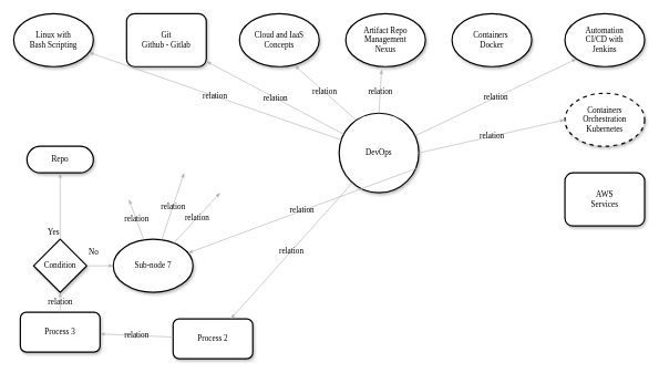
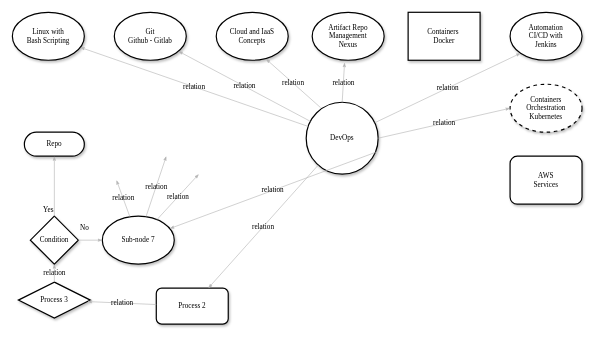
  <mxCell id="0" />
  <mxCell id="1" parent="0" />
  <mxCell id="2" value="Linux with&lt;br&gt;Bash Scripting" style="ellipse;whiteSpace=wrap;html=1;rounded=1;shadow=1;comic=0;labelBackgroundColor=none;strokeWidth=2;fontFamily=Verdana;fontSize=12;align=center;" parent="1" vertex="1"><mxGeometry x="20" y="20" width="120" height="80" as="geometry" /></mxCell>
- <mxCell id="3" value="&lt;span&gt;Git&lt;br&gt;Github - Gitlab&lt;br&gt;&lt;/span&gt;" style="whiteSpace=wrap;html=1;shadow=1;comic=0;labelBackgroundColor=none;strokeWidth=2;fontFamily=Verdana;fontSize=12;align=center;rounded=1;" parent="1" vertex="1"><mxGeometry x="190" y="20" width="120" height="80" as="geometry" /></mxCell>
+ <mxCell id="3" value="&lt;span&gt;Git&lt;br&gt;Github - Gitlab&lt;br&gt;&lt;/span&gt;" style="ellipse;whiteSpace=wrap;html=1;rounded=1;shadow=1;comic=0;labelBackgroundColor=none;strokeWidth=2;fontFamily=Verdana;fontSize=12;align=center;" parent="1" vertex="1"><mxGeometry x="190" y="20" width="120" height="80" as="geometry" /></mxCell>
  <mxCell id="4" value="DevOps" style="ellipse;whiteSpace=wrap;html=1;rounded=1;shadow=1;comic=0;labelBackgroundColor=none;strokeWidth=2;fontFamily=Verdana;fontSize=12;align=center;" parent="1" vertex="1"><mxGeometry x="510" y="170" width="120" height="120" as="geometry" /></mxCell>
- <mxCell id="5" value="&lt;span&gt;Containers&amp;nbsp;&lt;br&gt;Docker&lt;br&gt;&lt;/span&gt;" style="ellipse;whiteSpace=wrap;html=1;rounded=1;shadow=1;comic=0;labelBackgroundColor=none;strokeWidth=2;fontFamily=Verdana;fontSize=12;align=center;" parent="1" vertex="1"><mxGeometry x="680" y="20" width="120" height="80" as="geometry" /></mxCell>
+ <mxCell id="5" value="&lt;span&gt;Containers&amp;nbsp;&lt;br&gt;Docker&lt;br&gt;&lt;/span&gt;" style="whiteSpace=wrap;html=1;shadow=1;comic=0;labelBackgroundColor=none;strokeWidth=2;fontFamily=Verdana;fontSize=12;align=center;rounded=0;" parent="1" vertex="1"><mxGeometry x="680" y="20" width="120" height="80" as="geometry" /></mxCell>
  <mxCell id="6" value="&lt;span&gt;Artifact Repo&lt;br&gt;Management&lt;br&gt;Nexus&lt;br&gt;&lt;/span&gt;" style="ellipse;whiteSpace=wrap;html=1;rounded=1;shadow=1;comic=0;labelBackgroundColor=none;strokeWidth=2;fontFamily=Verdana;fontSize=12;align=center;" parent="1" vertex="1"><mxGeometry x="520" y="20" width="120" height="80" as="geometry" /></mxCell>
  <mxCell id="7" value="&lt;span&gt;Automation&lt;br&gt;CI/CD with&lt;br&gt;Jenkins&lt;br&gt;&lt;/span&gt;" style="ellipse;whiteSpace=wrap;html=1;rounded=1;shadow=1;comic=0;labelBackgroundColor=none;strokeWidth=2;fontFamily=Verdana;fontSize=12;align=center;" parent="1" vertex="1"><mxGeometry x="850" y="20" width="120" height="80" as="geometry" /></mxCell>
  <mxCell id="8" value="Repo" style="whiteSpace=wrap;html=1;rounded=1;shadow=1;comic=0;labelBackgroundColor=none;strokeWidth=2;fontFamily=Verdana;fontSize=12;align=center;arcSize=50;" parent="1" vertex="1"><mxGeometry x="40" y="220" width="100" height="40" as="geometry" /></mxCell>
  <mxCell id="9" value="Condition" style="rhombus;whiteSpace=wrap;html=1;rounded=0;shadow=1;comic=0;labelBackgroundColor=none;strokeWidth=2;fontFamily=Verdana;fontSize=12;align=center;" parent="1" vertex="1"><mxGeometry x="50" y="360" width="80" height="80" as="geometry" /></mxCell>
- <mxCell id="10" value="&lt;span&gt;Process 3&lt;/span&gt;" style="rounded=1;whiteSpace=wrap;html=1;shadow=1;comic=0;labelBackgroundColor=none;strokeWidth=2;fontFamily=Verdana;fontSize=12;align=center;" parent="1" vertex="1"><mxGeometry x="30" y="470" width="120" height="60" as="geometry" /></mxCell>
+ <mxCell id="10" value="&lt;span&gt;Process 3&lt;/span&gt;" style="rhombus;whiteSpace=wrap;html=1;shadow=1;comic=0;labelBackgroundColor=none;strokeWidth=2;fontFamily=Verdana;fontSize=12;align=center;" parent="1" vertex="1"><mxGeometry x="30" y="470" width="120" height="60" as="geometry" /></mxCell>
  <mxCell id="11" value="Process 2" style="rounded=1;whiteSpace=wrap;html=1;shadow=1;comic=0;labelBackgroundColor=none;strokeWidth=2;fontFamily=Verdana;fontSize=12;align=center;" parent="1" vertex="1"><mxGeometry x="260" y="480" width="120" height="60" as="geometry" /></mxCell>
  <mxCell id="12" value="relation" style="edgeStyle=none;rounded=1;html=1;labelBackgroundColor=none;startArrow=none;startFill=0;startSize=5;endArrow=classicThin;endFill=1;endSize=5;jettySize=auto;orthogonalLoop=1;strokeColor=#B3B3B3;strokeWidth=1;fontFamily=Verdana;fontSize=12" parent="1" source="4" target="2" edge="1"><mxGeometry relative="1" as="geometry" /></mxCell>
  <mxCell id="13" value="relation" style="edgeStyle=none;rounded=1;html=1;labelBackgroundColor=none;startArrow=none;startFill=0;startSize=5;endArrow=classicThin;endFill=1;endSize=5;jettySize=auto;orthogonalLoop=1;strokeColor=#B3B3B3;strokeWidth=1;fontFamily=Verdana;fontSize=12" parent="1" source="4" target="3" edge="1"><mxGeometry relative="1" as="geometry" /></mxCell>
  <mxCell id="14" value="relation" style="edgeStyle=none;rounded=1;html=1;labelBackgroundColor=none;startArrow=none;startFill=0;startSize=5;endArrow=classicThin;endFill=1;endSize=5;jettySize=auto;orthogonalLoop=1;strokeColor=#B3B3B3;strokeWidth=1;fontFamily=Verdana;fontSize=12;" parent="1" source="4" target="11" edge="1"><mxGeometry relative="1" as="geometry" /></mxCell>
  <mxCell id="15" value="relation" style="edgeStyle=none;rounded=1;html=1;labelBackgroundColor=none;startArrow=none;startFill=0;startSize=5;endArrow=classicThin;endFill=1;endSize=5;jettySize=auto;orthogonalLoop=1;strokeColor=#B3B3B3;strokeWidth=1;fontFamily=Verdana;fontSize=12" parent="1" source="11" target="10" edge="1"><mxGeometry relative="1" as="geometry" /></mxCell>
  <mxCell id="16" value="relation" style="edgeStyle=none;rounded=1;html=1;labelBackgroundColor=none;startArrow=none;startFill=0;startSize=5;endArrow=classicThin;endFill=1;endSize=5;jettySize=auto;orthogonalLoop=1;strokeColor=#B3B3B3;strokeWidth=1;fontFamily=Verdana;fontSize=12" parent="1" source="10" target="9" edge="1"><mxGeometry relative="1" as="geometry" /></mxCell>
  <mxCell id="17" value="Yes" style="edgeStyle=none;rounded=1;html=1;labelBackgroundColor=none;startArrow=none;startFill=0;startSize=5;endArrow=classicThin;endFill=1;endSize=5;jettySize=auto;orthogonalLoop=1;strokeColor=#B3B3B3;strokeWidth=1;fontFamily=Verdana;fontSize=12" parent="1" source="9" target="8" edge="1"><mxGeometry x="-0.793" y="10" relative="1" as="geometry"><mxPoint as="offset" /></mxGeometry></mxCell>
  <mxCell id="18" value="&lt;span&gt;Cloud and IaaS&lt;br&gt;Concepts&lt;br&gt;&lt;/span&gt;" style="ellipse;whiteSpace=wrap;html=1;rounded=1;shadow=1;comic=0;labelBackgroundColor=none;strokeWidth=2;fontFamily=Verdana;fontSize=12;align=center;" parent="1" vertex="1"><mxGeometry x="360" y="20" width="120" height="80" as="geometry" /></mxCell>
  <mxCell id="19" value="&lt;span&gt;Sub-node 7&lt;/span&gt;" style="ellipse;whiteSpace=wrap;html=1;rounded=1;shadow=1;comic=0;labelBackgroundColor=none;strokeWidth=2;fontFamily=Verdana;fontSize=12;align=center;" parent="1" vertex="1"><mxGeometry x="170" y="360" width="120" height="80" as="geometry" /></mxCell>
  <mxCell id="20" value="relation" style="edgeStyle=none;rounded=1;html=1;labelBackgroundColor=none;startArrow=none;startFill=0;startSize=5;endArrow=classicThin;endFill=1;endSize=5;jettySize=auto;orthogonalLoop=1;strokeColor=#B3B3B3;strokeWidth=1;fontFamily=Verdana;fontSize=12" parent="1" source="19" edge="1"><mxGeometry relative="1" as="geometry"><mxPoint x="193.636" y="300" as="targetPoint" /></mxGeometry></mxCell>
  <mxCell id="21" value="relation" style="edgeStyle=none;rounded=1;html=1;labelBackgroundColor=none;startArrow=none;startFill=0;startSize=5;endArrow=classicThin;endFill=1;endSize=5;jettySize=auto;orthogonalLoop=1;strokeColor=#B3B3B3;strokeWidth=1;fontFamily=Verdana;fontSize=12" parent="1" source="19" edge="1"><mxGeometry relative="1" as="geometry"><mxPoint x="276.667" y="260" as="targetPoint" /></mxGeometry></mxCell>
  <mxCell id="22" value="relation" style="edgeStyle=none;rounded=1;html=1;labelBackgroundColor=none;startArrow=none;startFill=0;startSize=5;endArrow=classicThin;endFill=1;endSize=5;jettySize=auto;orthogonalLoop=1;strokeColor=#B3B3B3;strokeWidth=1;fontFamily=Verdana;fontSize=12" parent="1" source="19" edge="1"><mxGeometry relative="1" as="geometry"><mxPoint x="330.833" y="290" as="targetPoint" /></mxGeometry></mxCell>
  <mxCell id="23" value="No" style="edgeStyle=none;rounded=1;html=1;labelBackgroundColor=none;startArrow=none;startFill=0;startSize=5;endArrow=classicThin;endFill=1;endSize=5;jettySize=auto;orthogonalLoop=1;strokeColor=#B3B3B3;strokeWidth=1;fontFamily=Verdana;fontSize=12" parent="1" source="9" target="19" edge="1"><mxGeometry x="-0.504" y="20" relative="1" as="geometry"><mxPoint as="offset" /></mxGeometry></mxCell>
  <mxCell id="24" value="relation" style="edgeStyle=none;rounded=1;html=1;labelBackgroundColor=none;startArrow=none;startFill=0;startSize=5;endArrow=classicThin;endFill=1;endSize=5;jettySize=auto;orthogonalLoop=1;strokeColor=#B3B3B3;strokeWidth=1;fontFamily=Verdana;fontSize=12;exitX=0.5;exitY=0;exitDx=0;exitDy=0;entryX=0.45;entryY=1.05;entryDx=0;entryDy=0;entryPerimeter=0;" edge="1" parent="1" source="4" target="6"><mxGeometry relative="1" as="geometry"><mxPoint x="570" y="130" as="sourcePoint" /><mxPoint x="639.735" y="54.208" as="targetPoint" /></mxGeometry></mxCell>
  <mxCell id="25" value="relation" style="edgeStyle=none;rounded=1;html=1;labelBackgroundColor=none;startArrow=none;startFill=0;startSize=5;endArrow=classicThin;endFill=1;endSize=5;jettySize=auto;orthogonalLoop=1;strokeColor=#B3B3B3;strokeWidth=1;fontFamily=Verdana;fontSize=12;exitX=0.2;exitY=0.075;exitDx=0;exitDy=0;exitPerimeter=0;entryX=0.692;entryY=0.975;entryDx=0;entryDy=0;entryPerimeter=0;" edge="1" parent="1" source="4" target="18"><mxGeometry relative="1" as="geometry"><mxPoint x="440" y="110" as="sourcePoint" /><mxPoint x="534.292" y="15.708" as="targetPoint" /></mxGeometry></mxCell>
  <mxCell id="26" value="relation" style="edgeStyle=none;rounded=1;html=1;labelBackgroundColor=none;startArrow=none;startFill=0;startSize=5;endArrow=classicThin;endFill=1;endSize=5;jettySize=auto;orthogonalLoop=1;strokeColor=#B3B3B3;strokeWidth=1;fontFamily=Verdana;fontSize=12;entryX=0;entryY=1;entryDx=0;entryDy=0;" edge="1" parent="1" source="4" target="7"><mxGeometry relative="1" as="geometry"><mxPoint x="830" y="150" as="sourcePoint" /><mxPoint x="924.292" y="55.708" as="targetPoint" /></mxGeometry></mxCell>
  <mxCell id="27" value="&lt;span&gt;Containers&lt;br&gt;Orchestration&lt;br&gt;Kubernetes&lt;br&gt;&lt;/span&gt;" style="ellipse;whiteSpace=wrap;html=1;rounded=1;shadow=1;comic=0;labelBackgroundColor=none;strokeWidth=2;fontFamily=Verdana;fontSize=12;align=center;dashed=1;" vertex="1" parent="1"><mxGeometry x="850" y="140" width="120" height="80" as="geometry" /></mxCell>
  <mxCell id="28" value="relation" style="edgeStyle=none;rounded=1;html=1;labelBackgroundColor=none;startArrow=none;startFill=0;startSize=5;endArrow=classicThin;endFill=1;endSize=5;jettySize=auto;orthogonalLoop=1;strokeColor=#B3B3B3;strokeWidth=1;fontFamily=Verdana;fontSize=12;entryX=0;entryY=0.5;entryDx=0;entryDy=0;exitX=1;exitY=0.5;exitDx=0;exitDy=0;" edge="1" parent="1" source="4" target="27"><mxGeometry relative="1" as="geometry"><mxPoint x="750" y="200" as="sourcePoint" /><mxPoint x="993.372" y="84.017" as="targetPoint" /></mxGeometry></mxCell>
  <mxCell id="29" value="&lt;span&gt;AWS&lt;br&gt;Services&lt;br&gt;&lt;/span&gt;" style="whiteSpace=wrap;html=1;shadow=1;comic=0;labelBackgroundColor=none;strokeWidth=2;fontFamily=Verdana;fontSize=12;align=center;rounded=1;" vertex="1" parent="1"><mxGeometry x="850" y="260" width="120" height="80" as="geometry" /></mxCell>
  <mxCell id="30" value="relation" style="edgeStyle=none;rounded=1;html=1;labelBackgroundColor=none;startArrow=none;startFill=0;startSize=5;endArrow=classicThin;endFill=1;endSize=5;jettySize=auto;orthogonalLoop=1;strokeColor=#B3B3B3;strokeWidth=1;fontFamily=Verdana;fontSize=12;exitX=0.975;exitY=0.692;exitDx=0;exitDy=0;exitPerimeter=0;" edge="1" parent="1" source="4" target="19"><mxGeometry relative="1" as="geometry"><mxPoint x="740" y="280" as="sourcePoint" /><mxPoint x="960" y="230" as="targetPoint" /></mxGeometry></mxCell>
